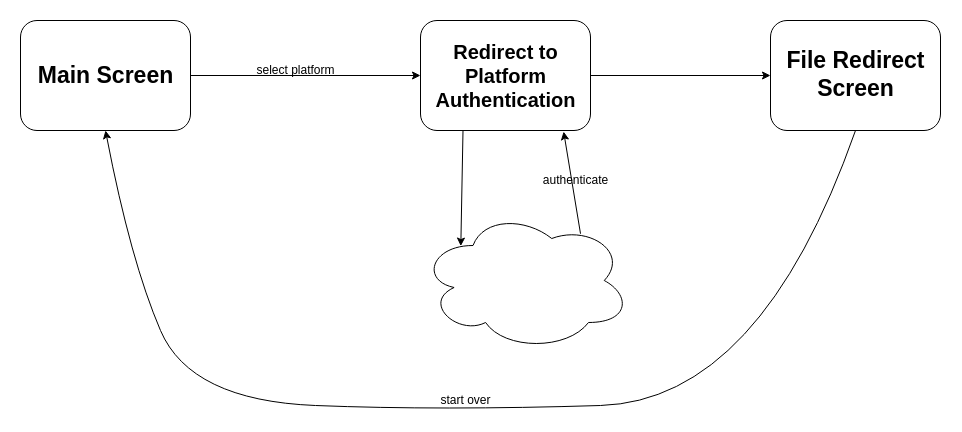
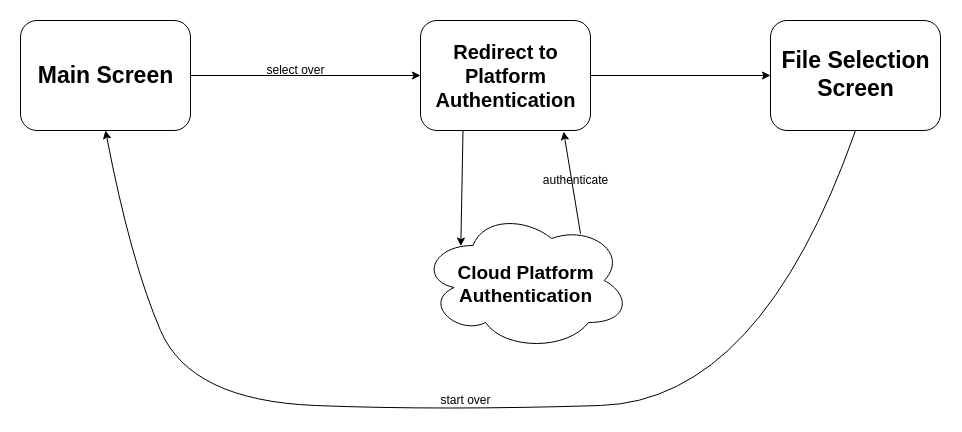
  <mxCell id="0" />
  <mxCell id="1" parent="0" />
  <mxCell id="2" value="" style="rounded=1;whiteSpace=wrap;html=1;" vertex="1" parent="1"><mxGeometry x="20" y="20" width="170" height="110" as="geometry" /></mxCell>
  <mxCell id="3" value="&lt;b&gt;&lt;font style=&quot;font-size: 23px&quot;&gt;Main Screen&lt;/font&gt;&lt;/b&gt;" style="text;html=1;align=center;verticalAlign=middle;resizable=0;points=[];autosize=1;" vertex="1" parent="1"><mxGeometry x="30" y="65" width="150" height="20" as="geometry" /></mxCell>
  <mxCell id="4" value="" style="endArrow=classic;html=1;exitX=1;exitY=0.5;exitDx=0;exitDy=0;" edge="1" parent="1" source="2"><mxGeometry width="50" height="50" relative="1" as="geometry"><mxPoint x="480" y="280" as="sourcePoint" /><mxPoint x="420" y="75" as="targetPoint" /></mxGeometry></mxCell>
- <mxCell id="5" value="select platform" style="text;html=1;align=center;verticalAlign=middle;resizable=0;points=[];autosize=1;" vertex="1" parent="1"><mxGeometry x="250" y="60" width="90" height="20" as="geometry" /></mxCell>
+ <mxCell id="5" value="select over" style="text;html=1;align=center;verticalAlign=middle;resizable=0;points=[];autosize=1;" vertex="1" parent="1"><mxGeometry x="250" y="60" width="90" height="20" as="geometry" /></mxCell>
  <mxCell id="6" value="" style="rounded=1;whiteSpace=wrap;html=1;" vertex="1" parent="1"><mxGeometry x="420" y="20" width="170" height="110" as="geometry" /></mxCell>
  <mxCell id="7" value="&lt;span style=&quot;font-size: 20px&quot;&gt;&lt;b&gt;Redirect to&lt;br&gt;Platform&lt;br&gt;Authentication&lt;br&gt;&lt;/b&gt;&lt;/span&gt;" style="text;html=1;align=center;verticalAlign=middle;resizable=0;points=[];autosize=1;" vertex="1" parent="1"><mxGeometry x="425" y="45" width="160" height="60" as="geometry" /></mxCell>
  <mxCell id="8" value="" style="endArrow=classic;html=1;exitX=0.25;exitY=1;exitDx=0;exitDy=0;entryX=0.192;entryY=0.254;entryDx=0;entryDy=0;entryPerimeter=0;" edge="1" parent="1" source="6" target="9"><mxGeometry width="50" height="50" relative="1" as="geometry"><mxPoint x="480" y="280" as="sourcePoint" /><mxPoint x="285" y="410" as="targetPoint" /></mxGeometry></mxCell>
  <mxCell id="9" value="" style="ellipse;shape=cloud;whiteSpace=wrap;html=1;" vertex="1" parent="1"><mxGeometry x="420" y="210" width="210" height="140" as="geometry" /></mxCell>
+ <mxCell id="10" value="&lt;b style=&quot;font-size: 19px&quot;&gt;Cloud Platform&lt;br&gt;Authentication&lt;/b&gt;" style="text;html=1;align=center;verticalAlign=middle;resizable=0;points=[];autosize=1;" vertex="1" parent="1"><mxGeometry x="450" y="264" width="150" height="40" as="geometry" /></mxCell>
  <mxCell id="11" value="" style="rounded=1;whiteSpace=wrap;html=1;" vertex="1" parent="1"><mxGeometry x="770" y="20" width="170" height="110" as="geometry" /></mxCell>
  <mxCell id="12" value="authenticate" style="text;html=1;align=center;verticalAlign=middle;resizable=0;points=[];autosize=1;" vertex="1" parent="1"><mxGeometry x="535" y="170" width="80" height="20" as="geometry" /></mxCell>
  <mxCell id="13" value="" style="endArrow=classic;html=1;exitX=1;exitY=0.5;exitDx=0;exitDy=0;entryX=0;entryY=0.5;entryDx=0;entryDy=0;" edge="1" parent="1" source="6" target="11"><mxGeometry width="50" height="50" relative="1" as="geometry"><mxPoint x="680" y="230" as="sourcePoint" /><mxPoint x="730" y="180" as="targetPoint" /></mxGeometry></mxCell>
- <mxCell id="14" value="&lt;b&gt;&lt;font style=&quot;font-size: 23px&quot;&gt;File Redirect&lt;br&gt;Screen&lt;br&gt;&lt;/font&gt;&lt;/b&gt;" style="text;html=1;align=center;verticalAlign=middle;resizable=0;points=[];autosize=1;" vertex="1" parent="1"><mxGeometry x="775" y="54" width="160" height="40" as="geometry" /></mxCell>
+ <mxCell id="14" value="&lt;b&gt;&lt;font style=&quot;font-size: 23px&quot;&gt;File Selection&lt;br&gt;Screen&lt;br&gt;&lt;/font&gt;&lt;/b&gt;" style="text;html=1;align=center;verticalAlign=middle;resizable=0;points=[];autosize=1;" vertex="1" parent="1"><mxGeometry x="775" y="54" width="160" height="40" as="geometry" /></mxCell>
  <mxCell id="15" value="" style="curved=1;endArrow=classic;html=1;entryX=0.5;entryY=1;entryDx=0;entryDy=0;exitX=0.5;exitY=1;exitDx=0;exitDy=0;" edge="1" parent="1" source="11" target="2"><mxGeometry width="50" height="50" relative="1" as="geometry"><mxPoint x="530" y="420" as="sourcePoint" /><mxPoint x="210" y="170" as="targetPoint" /><Array as="points"><mxPoint x="760" y="400" /><mxPoint x="440" y="410" /><mxPoint x="190" y="400" /><mxPoint x="130" y="260" /></Array></mxGeometry></mxCell>
  <mxCell id="16" value="start over" style="text;html=1;align=center;verticalAlign=middle;resizable=0;points=[];autosize=1;" vertex="1" parent="1"><mxGeometry x="430" y="390" width="70" height="20" as="geometry" /></mxCell>
  <mxCell id="17" value="" style="endArrow=classic;html=1;exitX=0.762;exitY=0.166;exitDx=0;exitDy=0;exitPerimeter=0;entryX=0.842;entryY=1.01;entryDx=0;entryDy=0;entryPerimeter=0;" edge="1" parent="1" source="9" target="6"><mxGeometry width="50" height="50" relative="1" as="geometry"><mxPoint x="620" y="230" as="sourcePoint" /><mxPoint x="670" y="180" as="targetPoint" /><Array as="points" /></mxGeometry></mxCell>
